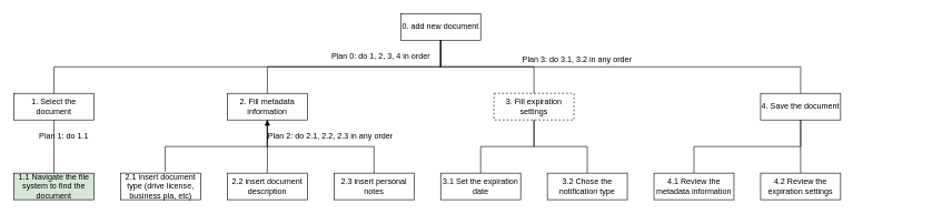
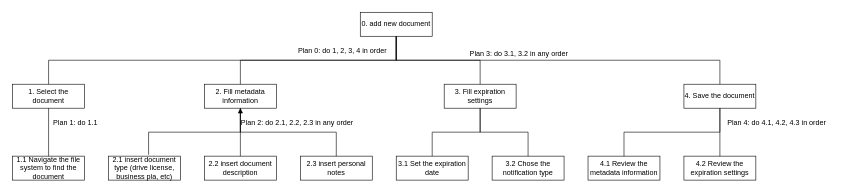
  <mxCell id="0" />
  <mxCell id="1" parent="0" />
  <mxCell id="2" value="0. add new document" style="rounded=0;whiteSpace=wrap;html=1;" vertex="1" parent="1"><mxGeometry x="600" y="20" width="120" height="40" as="geometry" /></mxCell>
  <mxCell id="3" value="1. Select the document" style="rounded=0;whiteSpace=wrap;html=1;" vertex="1" parent="1"><mxGeometry x="20" y="140" width="120" height="40" as="geometry" /></mxCell>
  <mxCell id="4" value="2. Fill metadata information" style="rounded=0;whiteSpace=wrap;html=1;" vertex="1" parent="1"><mxGeometry x="340" y="140" width="120" height="40" as="geometry" /></mxCell>
  <mxCell id="5" value="2.1 insert document type (drive license, business pla, etc)" style="rounded=0;whiteSpace=wrap;html=1;" vertex="1" parent="1"><mxGeometry x="180" y="260" width="120" height="40" as="geometry" /></mxCell>
  <mxCell id="6" value="2.2 insert document description" style="rounded=0;whiteSpace=wrap;html=1;" vertex="1" parent="1"><mxGeometry x="340" y="260" width="120" height="40" as="geometry" /></mxCell>
- <mxCell id="7" value="3. Fill expiration settings" style="rounded=0;whiteSpace=wrap;html=1;dashed=1;" vertex="1" parent="1"><mxGeometry x="740" y="140" width="120" height="40" as="geometry" /></mxCell>
+ <mxCell id="7" value="3. Fill expiration settings" style="rounded=0;whiteSpace=wrap;html=1;" vertex="1" parent="1"><mxGeometry x="740" y="140" width="120" height="40" as="geometry" /></mxCell>
  <mxCell id="8" value="4. Save the document" style="rounded=0;whiteSpace=wrap;html=1;" vertex="1" parent="1"><mxGeometry x="1140" y="140" width="120" height="40" as="geometry" /></mxCell>
  <mxCell id="9" value="" style="endArrow=none;html=1;rounded=0;entryX=0.5;entryY=1;entryDx=0;entryDy=0;exitX=0.557;exitY=-0.059;exitDx=0;exitDy=0;exitPerimeter=0;edgeStyle=orthogonalEdgeStyle;" edge="1" parent="1" source="5" target="4"><mxGeometry width="50" height="50" relative="1" as="geometry"><mxPoint x="270" y="260" as="sourcePoint" /><mxPoint x="320" y="210" as="targetPoint" /><Array as="points"><mxPoint x="247" y="220" /><mxPoint x="400" y="220" /></Array></mxGeometry></mxCell>
  <mxCell id="10" value="" style="endArrow=block;html=1;rounded=0;entryX=0.5;entryY=1;entryDx=0;entryDy=0;exitX=0.5;exitY=0;exitDx=0;exitDy=0;edgeStyle=orthogonalEdgeStyle;" edge="1" parent="1" source="6" target="4"><mxGeometry width="50" height="50" relative="1" as="geometry"><mxPoint x="410" y="300" as="sourcePoint" /><mxPoint x="460" y="250" as="targetPoint" /></mxGeometry></mxCell>
  <mxCell id="11" value="3.2 Chose the notification type" style="rounded=0;whiteSpace=wrap;html=1;" vertex="1" parent="1"><mxGeometry x="820" y="260" width="120" height="40" as="geometry" /></mxCell>
  <mxCell id="12" value="3.1 Set the expiration date" style="rounded=0;whiteSpace=wrap;html=1;" vertex="1" parent="1"><mxGeometry x="660" y="260" width="120" height="40" as="geometry" /></mxCell>
- <mxCell id="13" value="1.1 Navigate the file system to find the document" style="rounded=0;whiteSpace=wrap;html=1;fillColor=#d5e8d4;" vertex="1" parent="1"><mxGeometry x="20" y="260" width="120" height="40" as="geometry" /></mxCell>
+ <mxCell id="13" value="1.1 Navigate the file system to find the document" style="rounded=0;whiteSpace=wrap;html=1;" vertex="1" parent="1"><mxGeometry x="20" y="260" width="120" height="40" as="geometry" /></mxCell>
  <mxCell id="14" value="2.3 insert personal notes" style="rounded=0;whiteSpace=wrap;html=1;" vertex="1" parent="1"><mxGeometry x="500" y="260" width="120" height="40" as="geometry" /></mxCell>
  <mxCell id="15" value="" style="endArrow=none;html=1;rounded=0;entryX=0.5;entryY=1;entryDx=0;entryDy=0;exitX=0.5;exitY=0;exitDx=0;exitDy=0;edgeStyle=orthogonalEdgeStyle;" edge="1" parent="1" source="14" target="4"><mxGeometry width="50" height="50" relative="1" as="geometry"><mxPoint x="460" y="240" as="sourcePoint" /><mxPoint x="510" y="190" as="targetPoint" /></mxGeometry></mxCell>
  <mxCell id="16" value="" style="endArrow=none;html=1;rounded=0;entryX=0.5;entryY=1;entryDx=0;entryDy=0;exitX=0.5;exitY=0;exitDx=0;exitDy=0;edgeStyle=orthogonalEdgeStyle;" edge="1" parent="1" source="12" target="7"><mxGeometry width="50" height="50" relative="1" as="geometry"><mxPoint x="760" y="400" as="sourcePoint" /><mxPoint x="810" y="350" as="targetPoint" /></mxGeometry></mxCell>
  <mxCell id="17" value="" style="endArrow=none;html=1;rounded=0;entryX=0.5;entryY=1;entryDx=0;entryDy=0;exitX=0.5;exitY=0;exitDx=0;exitDy=0;edgeStyle=orthogonalEdgeStyle;" edge="1" parent="1" source="11" target="7"><mxGeometry width="50" height="50" relative="1" as="geometry"><mxPoint x="780" y="430" as="sourcePoint" /><mxPoint x="830" y="380" as="targetPoint" /></mxGeometry></mxCell>
  <mxCell id="18" value="4.1 Review the metadata information" style="rounded=0;whiteSpace=wrap;html=1;" vertex="1" parent="1"><mxGeometry x="980" y="260" width="120" height="40" as="geometry" /></mxCell>
  <mxCell id="19" value="4.2 Review the expiration settings" style="rounded=0;whiteSpace=wrap;html=1;" vertex="1" parent="1"><mxGeometry x="1140" y="260" width="120" height="40" as="geometry" /></mxCell>
  <mxCell id="20" value="" style="endArrow=none;html=1;rounded=0;exitX=0.5;exitY=0;exitDx=0;exitDy=0;entryX=0.5;entryY=1;entryDx=0;entryDy=0;edgeStyle=orthogonalEdgeStyle;" edge="1" parent="1" source="18" target="8"><mxGeometry width="50" height="50" relative="1" as="geometry"><mxPoint x="1030" y="250" as="sourcePoint" /><mxPoint x="1080" y="200" as="targetPoint" /></mxGeometry></mxCell>
  <mxCell id="21" value="" style="endArrow=none;html=1;rounded=0;entryX=0.5;entryY=1;entryDx=0;entryDy=0;exitX=0.5;exitY=0;exitDx=0;exitDy=0;" edge="1" parent="1" source="19" target="8"><mxGeometry width="50" height="50" relative="1" as="geometry"><mxPoint x="1210" y="450" as="sourcePoint" /><mxPoint x="1260" y="400" as="targetPoint" /></mxGeometry></mxCell>
  <mxCell id="22" value="" style="endArrow=none;html=1;rounded=0;exitX=0.5;exitY=0;exitDx=0;exitDy=0;entryX=0.5;entryY=1;entryDx=0;entryDy=0;edgeStyle=orthogonalEdgeStyle;" edge="1" parent="1" source="3" target="2"><mxGeometry width="50" height="50" relative="1" as="geometry"><mxPoint x="80" y="130" as="sourcePoint" /><mxPoint x="130" y="80" as="targetPoint" /></mxGeometry></mxCell>
  <mxCell id="23" value="" style="endArrow=none;html=1;rounded=0;entryX=0.5;entryY=1;entryDx=0;entryDy=0;exitX=0.5;exitY=0;exitDx=0;exitDy=0;edgeStyle=orthogonalEdgeStyle;" edge="1" parent="1" source="4" target="2"><mxGeometry width="50" height="50" relative="1" as="geometry"><mxPoint x="530" y="170" as="sourcePoint" /><mxPoint x="580" y="120" as="targetPoint" /></mxGeometry></mxCell>
  <mxCell id="24" value="" style="endArrow=none;html=1;rounded=0;entryX=0.5;entryY=1;entryDx=0;entryDy=0;exitX=0.5;exitY=0;exitDx=0;exitDy=0;edgeStyle=orthogonalEdgeStyle;" edge="1" parent="1" source="7" target="2"><mxGeometry width="50" height="50" relative="1" as="geometry"><mxPoint x="580" y="170" as="sourcePoint" /><mxPoint x="550" y="90" as="targetPoint" /></mxGeometry></mxCell>
  <mxCell id="25" value="" style="endArrow=none;html=1;rounded=0;entryX=0.5;entryY=1;entryDx=0;entryDy=0;exitX=0.5;exitY=0;exitDx=0;exitDy=0;edgeStyle=orthogonalEdgeStyle;" edge="1" parent="1" source="8" target="2"><mxGeometry width="50" height="50" relative="1" as="geometry"><mxPoint x="970" y="200" as="sourcePoint" /><mxPoint x="1020" y="150" as="targetPoint" /></mxGeometry></mxCell>
  <mxCell id="26" value="" style="endArrow=none;html=1;rounded=0;entryX=0.5;entryY=1;entryDx=0;entryDy=0;exitX=0.5;exitY=0;exitDx=0;exitDy=0;" edge="1" parent="1" source="13" target="3"><mxGeometry width="50" height="50" relative="1" as="geometry"><mxPoint x="80" y="270" as="sourcePoint" /><mxPoint x="130" y="220" as="targetPoint" /></mxGeometry></mxCell>
  <mxCell id="27" value="Plan 0: do 1, 2, 3, 4 in order" style="text;html=1;align=center;verticalAlign=middle;whiteSpace=wrap;rounded=0;" vertex="1" parent="1"><mxGeometry x="481" y="70" width="179" height="30" as="geometry" /></mxCell>
- <mxCell id="28" value="Plan 1: do 1.1" style="text;html=1;align=center;verticalAlign=middle;whiteSpace=wrap;rounded=0;" vertex="1" parent="1"><mxGeometry x="50" y="190" width="90" height="30" as="geometry" /></mxCell>
+ <mxCell id="28" value="Plan 1: do 1.1" style="text;html=1;align=center;verticalAlign=middle;whiteSpace=wrap;rounded=0;" vertex="1" parent="1"><mxGeometry x="80" y="190" width="90" height="30" as="geometry" /></mxCell>
  <mxCell id="29" value="Plan 2: do 2.1, 2.2, 2.3 in any order" style="text;html=1;align=center;verticalAlign=middle;whiteSpace=wrap;rounded=0;" vertex="1" parent="1"><mxGeometry x="400" y="190" width="190" height="30" as="geometry" /></mxCell>
  <mxCell id="30" value="Plan 3: do 3.1, 3.2 in any order" style="text;html=1;align=center;verticalAlign=middle;whiteSpace=wrap;rounded=0;" vertex="1" parent="1"><mxGeometry x="770" y="75" width="190" height="30" as="geometry" /></mxCell>
+ <mxCell id="31" value="Plan 4: do 4.1, 4.2, 4.3 in order" style="text;html=1;align=center;verticalAlign=middle;whiteSpace=wrap;rounded=0;" vertex="1" parent="1"><mxGeometry x="1200" y="190" width="190" height="30" as="geometry" /></mxCell>
